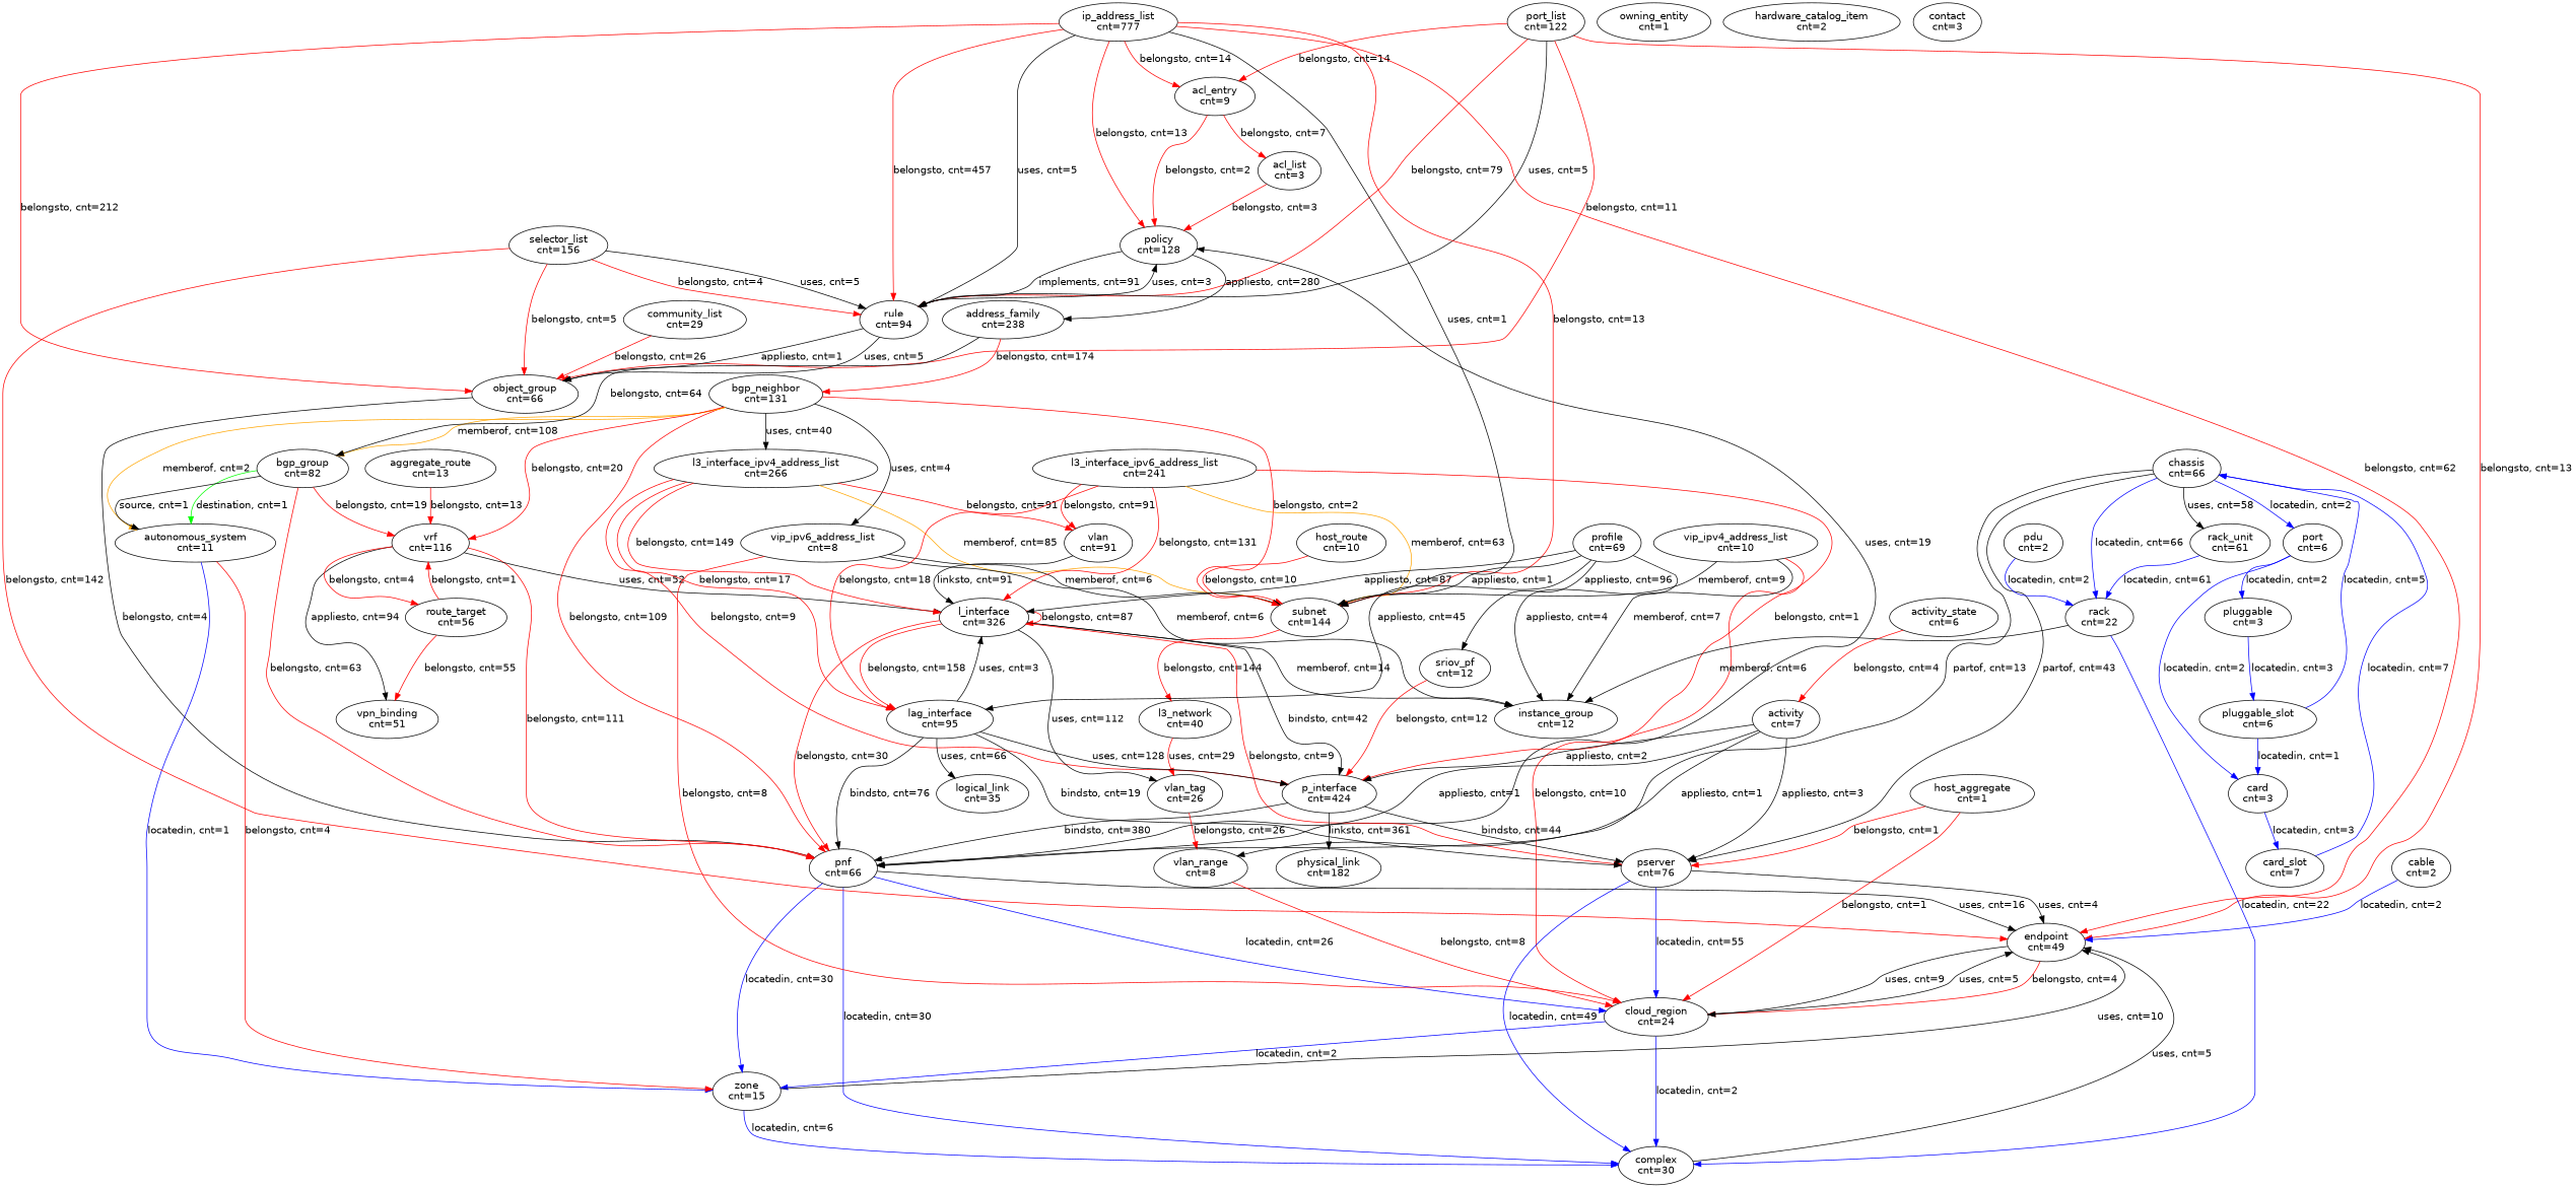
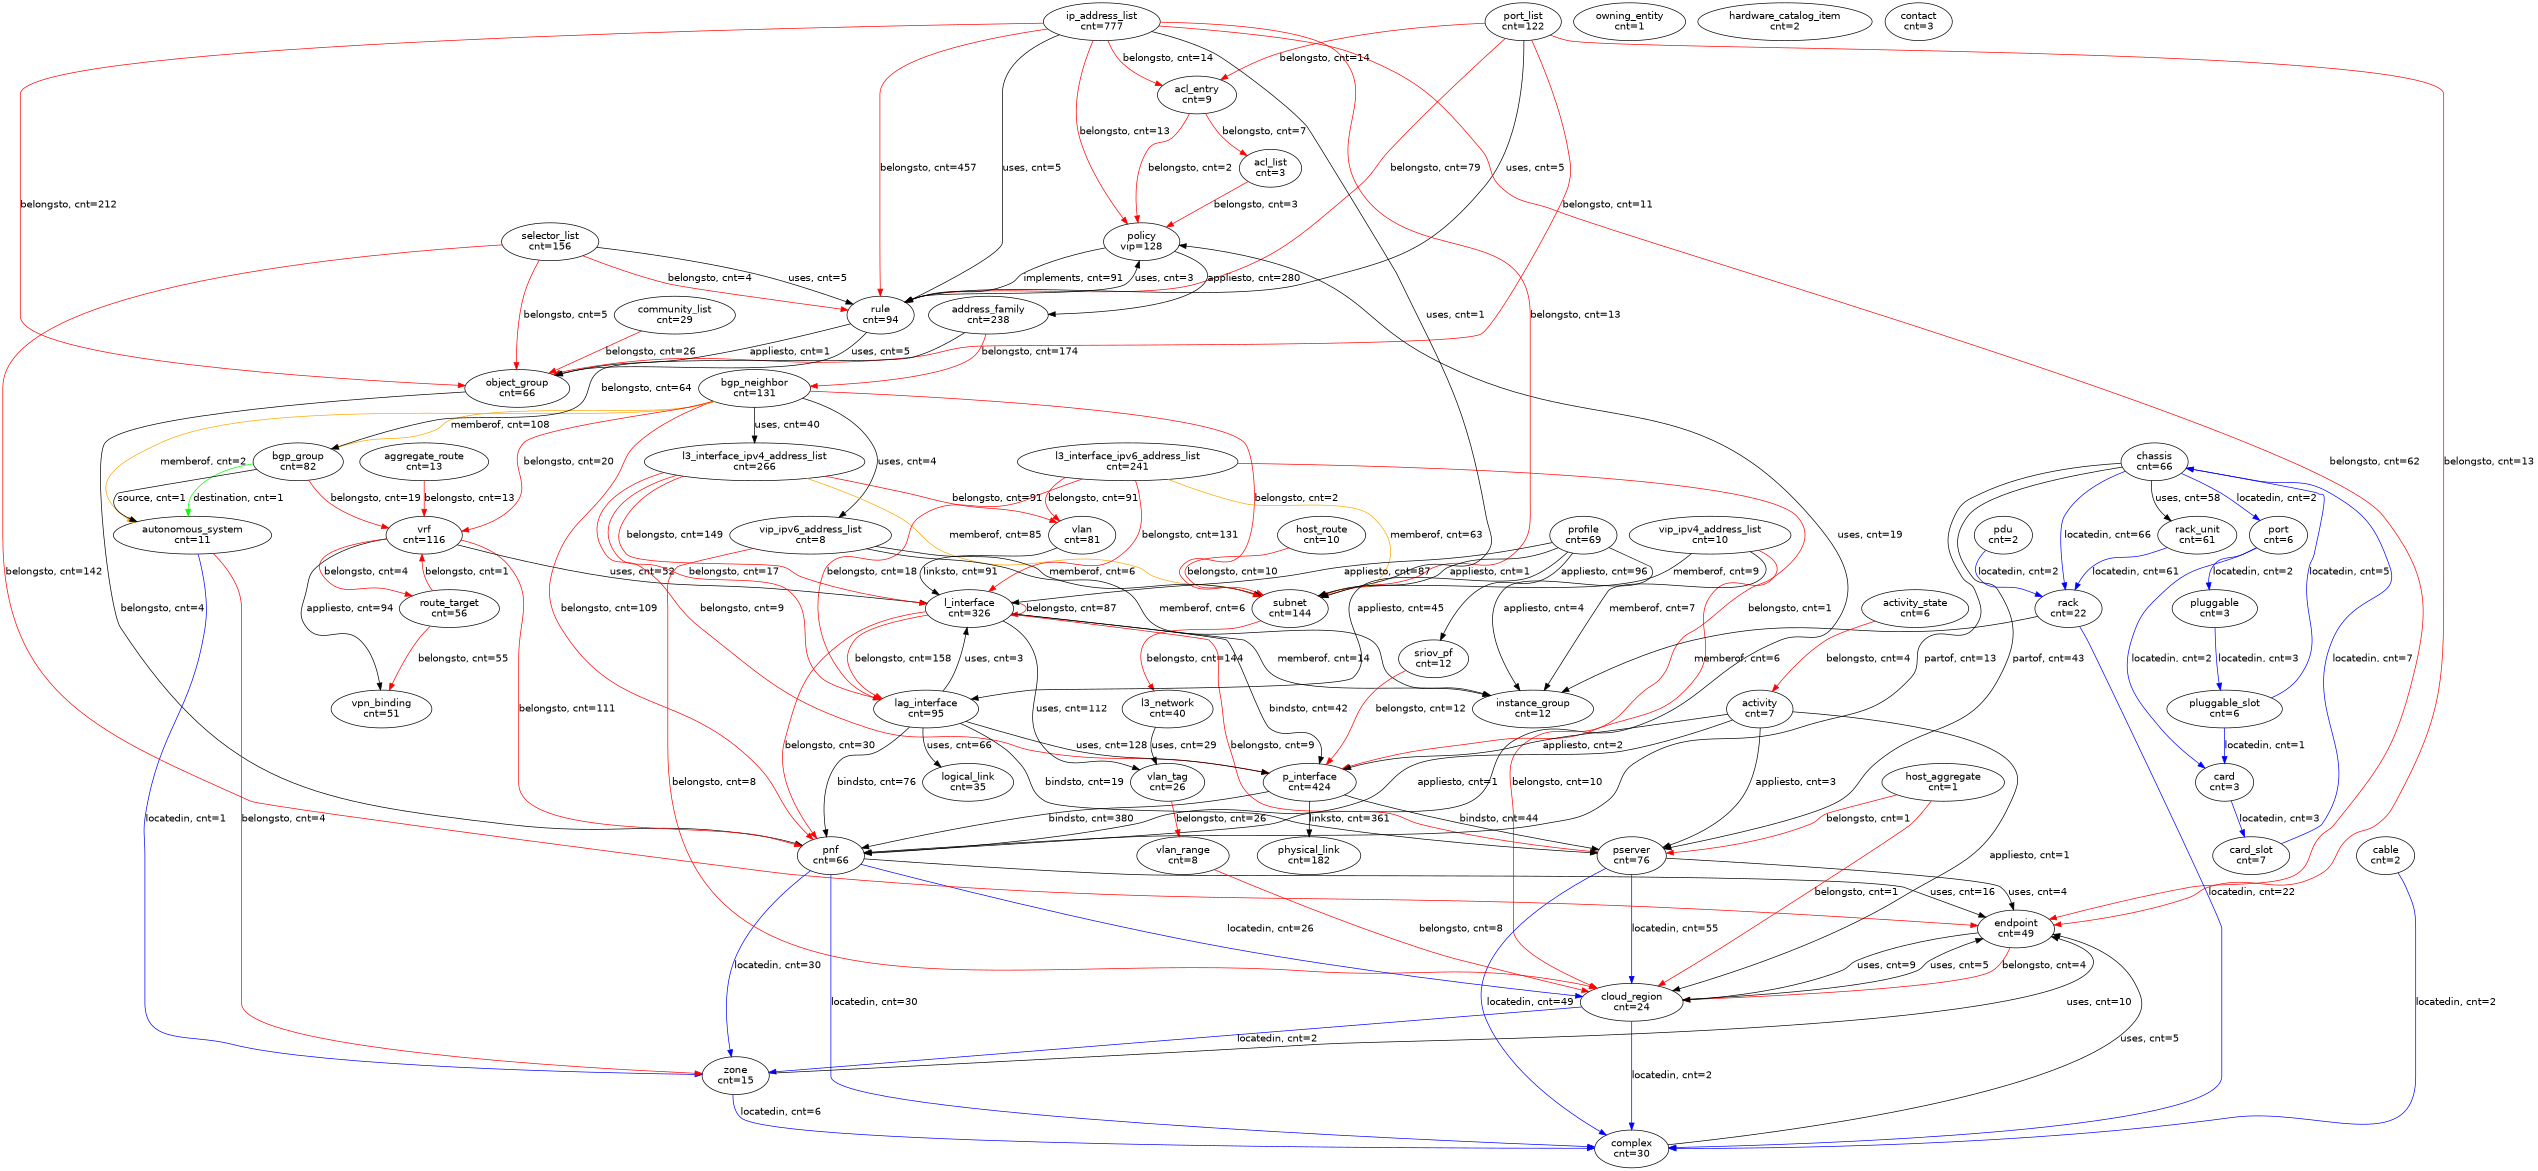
  digraph {
    fontname="DejaVu Sans"
    node [fontname="DejaVu Sans"]
    edge [color=black fontname="DejaVu Sans"]
    n1 [label="port_list\ncnt=122"]
    n2 [label="acl_entry\ncnt=9"]
    n3 [label="object_group\ncnt=66"]
    n4 [label="endpoint\ncnt=49"]
    n5 [label="rule\ncnt=94"]
    n6 [label="acl_list\ncnt=3"]
-   n7 [label="policy\ncnt=128"]
+   n7 [label="policy\nvip=128"]
    n8 [label="pnf\ncnt=66"]
    n9 [label="cloud_region\ncnt=24"]
    n10 [label="bgp_neighbor\ncnt=131"]
    n11 [label="autonomous_system\ncnt=11"]
    n12 [label="bgp_group\ncnt=82"]
    n13 [label="subnet\ncnt=144"]
    n14 [label="vrf\ncnt=116"]
    n15 [label="l3_interface_ipv4_address_list\ncnt=266"]
    n16 [label="vip_ipv6_address_list\ncnt=8"]
    n17 [label="vip_ipv4_address_list\ncnt=10"]
    n18 [label="instance_group\ncnt=12"]
    n19 [label="zone\ncnt=15"]
    n20 [label="l3_network\ncnt=40"]
    n21 [label="complex\ncnt=30"]
    n22 [label="l_interface\ncnt=326"]
    n23 [label="vpn_binding\ncnt=51"]
    n24 [label="route_target\ncnt=56"]
-   n25 [label="vlan\ncnt=91"]
+   n25 [label="vlan\ncnt=81"]
    n26 [label="p_interface\ncnt=424"]
    n27 [label="lag_interface\ncnt=95"]
    n28 [label="l3_interface_ipv6_address_list\ncnt=241"]
    n29 [label="pserver\ncnt=76"]
    n30 [label="physical_link\ncnt=182"]
    n31 [label="logical_link\ncnt=35"]
    n32 [label="vlan_tag\ncnt=26"]
    n33 [label="address_family\ncnt=238"]
    n34 [label="ip_address_list\ncnt=777"]
    n35 [label="owning_entity\ncnt=1"]
    n36 [label="selector_list\ncnt=156"]
    n37 [label="hardware_catalog_item\ncnt=2"]
    n38 [label="host_route\ncnt=10"]
    n39 [label="port\ncnt=6"]
    n40 [label="card\ncnt=3"]
    n41 [label="pluggable\ncnt=3"]
    n42 [label="chassis\ncnt=66"]
    n43 [label="rack_unit\ncnt=61"]
    n44 [label="rack\ncnt=22"]
    n45 [label="card_slot\ncnt=7"]
    n46 [label="pluggable_slot\ncnt=6"]
    n47 [label="vlan_range\ncnt=8"]
    n48 [label="host_aggregate\ncnt=1"]
    n49 [label="profile\ncnt=69"]
    n50 [label="sriov_pf\ncnt=12"]
    n51 [label="activity\ncnt=7"]
    n52 [label="community_list\ncnt=29"]
    n53 [label="cable\ncnt=2"]
    n54 [label="pdu\ncnt=2"]
    n55 [label="aggregate_route\ncnt=13"]
    n56 [label="contact\ncnt=3"]
    n57 [label="activity_state\ncnt=6"]
    n1 -> n2 [color=red label="belongsto, cnt=14"]
    n1 -> n3 [color=red label="belongsto, cnt=11"]
    n1 -> n4 [color=red label="belongsto, cnt=13"]
    n1 -> n5 [color=red label="belongsto, cnt=79"]
    n1 -> n5 [label="uses, cnt=5"]
    n2 -> n6 [color=red label="belongsto, cnt=7"]
    n2 -> n7 [color=red label="belongsto, cnt=2"]
    n3 -> n8 [label="belongsto, cnt=4"]
    n4 -> n9 [color=red label="belongsto, cnt=4"]
    n4 -> n9 [label="uses, cnt=9"]
    n5 -> n3 [label="appliesto, cnt=1"]
    n5 -> n3 [label="uses, cnt=5"]
    n5 -> n7 [label="uses, cnt=3"]
    n6 -> n7 [color=red label="belongsto, cnt=3"]
    n7 -> n5 [label="implements, cnt=91"]
    n7 -> n33 [label="appliesto, cnt=280"]
    n8 -> n4 [label="uses, cnt=16"]
    n8 -> n7 [label="uses, cnt=19"]
    n8 -> n9 [color=blue label="locatedin, cnt=26"]
    n8 -> n19 [color=blue label="locatedin, cnt=30"]
    n8 -> n21 [color=blue label="locatedin, cnt=30"]
    n9 -> n4 [label="uses, cnt=5"]
    n9 -> n19 [color=blue label="locatedin, cnt=2"]
    n9 -> n21 [color=blue label="locatedin, cnt=2"]
    n10 -> n8 [color=red label="belongsto, cnt=109"]
    n10 -> n11 [color=orange label="memberof, cnt=2"]
    n10 -> n12 [color=orange label="memberof, cnt=108"]
    n10 -> n13 [color=red label="belongsto, cnt=2"]
    n10 -> n14 [color=red label="belongsto, cnt=20"]
    n10 -> n15 [label="uses, cnt=40"]
    n10 -> n16 [label="uses, cnt=4"]
    n11 -> n19 [color=blue label="locatedin, cnt=1"]
    n11 -> n19 [color=red label="belongsto, cnt=4"]
-   n12 -> n8 [color=red label="belongsto, cnt=63"]
    n12 -> n11 [color=green label="destination, cnt=1"]
    n12 -> n11 [label="source, cnt=1"]
    n12 -> n14 [color=red label="belongsto, cnt=19"]
    n13 -> n20 [color=red label="belongsto, cnt=144"]
    n14 -> n8 [color=red label="belongsto, cnt=111"]
    n14 -> n22 [label="uses, cnt=52"]
    n14 -> n23 [label="appliesto, cnt=94"]
    n14 -> n24 [color=red label="belongsto, cnt=4"]
    n15 -> n13 [color=orange label="memberof, cnt=85"]
    n15 -> n22 [color=red label="belongsto, cnt=149"]
    n15 -> n25 [color=red label="belongsto, cnt=91"]
    n15 -> n26 [color=red label="belongsto, cnt=9"]
    n15 -> n27 [color=red label="belongsto, cnt=17"]
    n16 -> n9 [color=red label="belongsto, cnt=8"]
    n16 -> n13 [label="memberof, cnt=6"]
    n16 -> n18 [label="memberof, cnt=6"]
    n17 -> n9 [color=red label="belongsto, cnt=10"]
    n17 -> n13 [label="memberof, cnt=9"]
    n17 -> n18 [label="memberof, cnt=7"]
    n19 -> n4 [label="uses, cnt=10"]
    n19 -> n21 [color=blue label="locatedin, cnt=6"]
-   n20 -> n32 [color=red label="uses, cnt=29"]
+   n20 -> n32 [label="uses, cnt=29"]
    n21 -> n4 [label="uses, cnt=5"]
    n22 -> n8 [color=red label="belongsto, cnt=30"]
    n22 -> n18 [label="memberof, cnt=14"]
    n22 -> n22 [color=red label="belongsto, cnt=87"]
    n22 -> n26 [label="bindsto, cnt=42"]
    n22 -> n27 [color=red label="belongsto, cnt=158"]
    n22 -> n29 [color=red label="belongsto, cnt=9"]
    n22 -> n32 [label="uses, cnt=112"]
    n24 -> n14 [color=red label="belongsto, cnt=1"]
    n24 -> n23 [color=red label="belongsto, cnt=55"]
    n25 -> n22 [label="linksto, cnt=91"]
    n26 -> n8 [label="bindsto, cnt=380"]
    n26 -> n29 [label="bindsto, cnt=44"]
    n26 -> n30 [label="linksto, cnt=361"]
    n27 -> n8 [label="bindsto, cnt=76"]
    n27 -> n22 [label="uses, cnt=3"]
    n27 -> n26 [label="uses, cnt=128"]
    n27 -> n29 [label="bindsto, cnt=19"]
    n27 -> n31 [label="uses, cnt=66"]
    n28 -> n13 [color=orange label="memberof, cnt=63"]
    n28 -> n22 [color=red label="belongsto, cnt=131"]
    n28 -> n25 [color=red label="belongsto, cnt=91"]
    n28 -> n26 [color=red label="belongsto, cnt=1"]
    n28 -> n27 [color=red label="belongsto, cnt=18"]
    n29 -> n4 [label="uses, cnt=4"]
    n29 -> n9 [color=blue label="locatedin, cnt=55"]
    n29 -> n21 [color=blue label="locatedin, cnt=49"]
    n32 -> n47 [color=red label="belongsto, cnt=26"]
    n33 -> n10 [color=red label="belongsto, cnt=174"]
    n33 -> n12 [label="belongsto, cnt=64"]
    n34 -> n2 [color=red label="belongsto, cnt=14"]
    n34 -> n3 [color=red label="belongsto, cnt=212"]
    n34 -> n4 [color=red label="belongsto, cnt=62"]
    n34 -> n5 [color=red label="belongsto, cnt=457"]
    n34 -> n5 [label="uses, cnt=5"]
    n34 -> n7 [color=red label="belongsto, cnt=13"]
    n34 -> n13 [color=red label="belongsto, cnt=13"]
    n34 -> n13 [label="uses, cnt=1"]
    n36 -> n3 [color=red label="belongsto, cnt=5"]
    n36 -> n4 [color=red label="belongsto, cnt=142"]
    n36 -> n5 [color=red label="belongsto, cnt=4"]
    n36 -> n5 [label="uses, cnt=5"]
    n38 -> n13 [color=red label="belongsto, cnt=10"]
    n39 -> n40 [color=blue label="locatedin, cnt=2"]
    n39 -> n41 [color=blue label="locatedin, cnt=2"]
    n40 -> n45 [color=blue label="locatedin, cnt=3"]
    n41 -> n46 [color=blue label="locatedin, cnt=3"]
    n42 -> n8 [label="partof, cnt=13"]
    n42 -> n29 [label="partof, cnt=43"]
    n42 -> n39 [color=blue label="locatedin, cnt=2"]
    n42 -> n43 [label="uses, cnt=58"]
    n42 -> n44 [color=blue label="locatedin, cnt=66"]
    n43 -> n44 [color=blue label="locatedin, cnt=61"]
    n44 -> n18 [label="memberof, cnt=6"]
    n44 -> n21 [color=blue label="locatedin, cnt=22"]
    n45 -> n42 [color=blue label="locatedin, cnt=7"]
    n46 -> n40 [color=blue label="locatedin, cnt=1"]
    n46 -> n42 [color=blue label="locatedin, cnt=5"]
    n47 -> n9 [color=red label="belongsto, cnt=8"]
    n48 -> n9 [color=red label="belongsto, cnt=1"]
    n48 -> n29 [color=red label="belongsto, cnt=1"]
    n49 -> n13 [label="appliesto, cnt=1"]
    n49 -> n18 [label="appliesto, cnt=4"]
    n49 -> n22 [label="appliesto, cnt=87"]
    n49 -> n27 [label="appliesto, cnt=45"]
    n49 -> n50 [label="appliesto, cnt=96"]
    n50 -> n26 [color=red label="belongsto, cnt=12"]
    n51 -> n8 [label="appliesto, cnt=1"]
-   n51 -> n47 [label="appliesto, cnt=1"]
+   n51 -> n9 [label="appliesto, cnt=1"]
    n51 -> n26 [label="appliesto, cnt=2"]
    n51 -> n29 [label="appliesto, cnt=3"]
    n52 -> n3 [color=red label="belongsto, cnt=26"]
-   n53 -> n4 [color=blue label="locatedin, cnt=2"]
+   n53 -> n21 [color=blue label="locatedin, cnt=2"]
    n54 -> n44 [color=blue label="locatedin, cnt=2"]
    n55 -> n14 [color=red label="belongsto, cnt=13"]
    n57 -> n51 [color=red label="belongsto, cnt=4"]
  }
